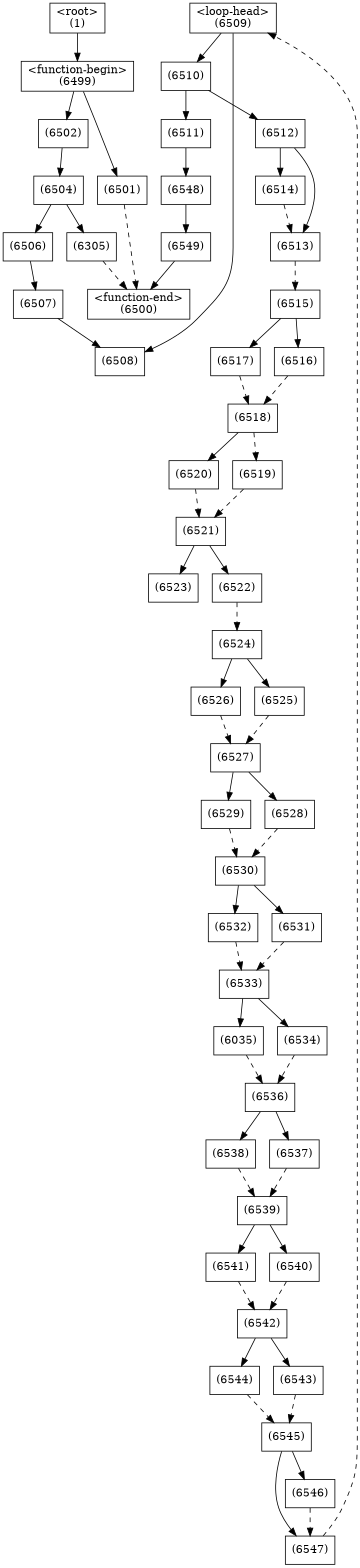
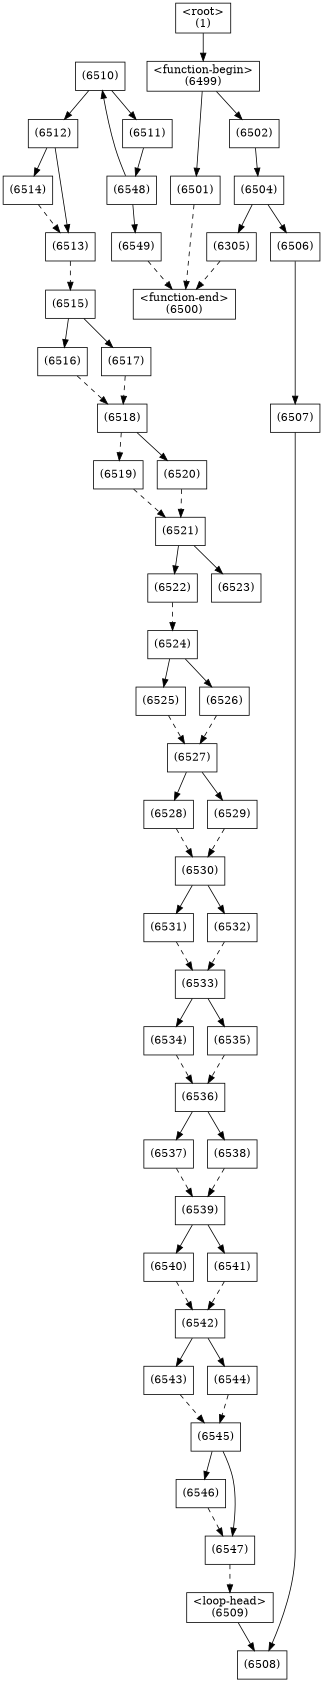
  digraph {
    node [shape=box]
    edge [style=solid]
    n1 [label="(6549)"]
    n2 [label="<function-end>\n(6500)"]
    n3 [label="(6548)"]
    n4 [label="(6511)"]
    n5 [label="(6547)"]
    n6 [label="<loop-head>\n(6509)"]
    n7 [label="(6510)"]
    n8 [label="(6508)"]
    n9 [label="(6546)"]
    n10 [label="(6545)"]
    n11 [label="(6544)"]
    n12 [label="(6543)"]
    n13 [label="(6542)"]
    n14 [label="(6541)"]
    n15 [label="(6540)"]
    n16 [label="(6539)"]
    n17 [label="(6538)"]
    n18 [label="(6537)"]
    n19 [label="(6536)"]
-   n20 [label="(6035)"]
+   n20 [label="(6535)"]
    n21 [label="(6534)"]
    n22 [label="(6533)"]
    n23 [label="(6532)"]
    n24 [label="(6531)"]
    n25 [label="(6530)"]
    n26 [label="(6529)"]
    n27 [label="(6528)"]
    n28 [label="(6527)"]
    n29 [label="(6526)"]
    n30 [label="(6525)"]
    n31 [label="(6524)"]
    n32 [label="(6523)"]
    n33 [label="(6522)"]
    n34 [label="(6521)"]
    n35 [label="(6520)"]
    n36 [label="(6519)"]
    n37 [label="(6518)"]
    n38 [label="(6517)"]
    n39 [label="(6516)"]
    n40 [label="(6515)"]
    n41 [label="(6514)"]
    n42 [label="(6513)"]
    n43 [label="(6512)"]
    n44 [label="(6507)"]
    n45 [label="(6506)"]
    n46 [label="(6504)"]
    n47 [label="(6305)"]
    n48 [label="(6502)"]
    n49 [label="<function-begin>\n(6499)"]
    n50 [label="(6501)"]
    n51 [label="<root>\n(1)"]
-   n1 -> n2
+   n1 -> n2 [style=dashed]
    n3 -> n1
    n4 -> n3
    n5 -> n6 [style=dashed]
-   n6 -> n7
+   n3 -> n7
    n6 -> n8
    n7 -> n4
    n7 -> n43
    n9 -> n5 [style=dashed]
    n10 -> n5
    n10 -> n9
    n11 -> n10 [style=dashed]
    n12 -> n10 [style=dashed]
    n13 -> n11
    n13 -> n12
    n14 -> n13 [style=dashed]
    n15 -> n13 [style=dashed]
    n16 -> n14
    n16 -> n15
    n17 -> n16 [style=dashed]
    n18 -> n16 [style=dashed]
    n19 -> n17
    n19 -> n18
    n20 -> n19 [style=dashed]
    n21 -> n19 [style=dashed]
    n22 -> n20
    n22 -> n21
    n23 -> n22 [style=dashed]
    n24 -> n22 [style=dashed]
    n25 -> n23
    n25 -> n24
    n26 -> n25 [style=dashed]
    n27 -> n25 [style=dashed]
    n28 -> n26
    n28 -> n27
    n29 -> n28 [style=dashed]
    n30 -> n28 [style=dashed]
    n31 -> n29
    n31 -> n30
    n33 -> n31 [style=dashed]
    n34 -> n32
    n34 -> n33
    n35 -> n34 [style=dashed]
    n36 -> n34 [style=dashed]
    n37 -> n35
    n37 -> n36 [style=dashed]
    n38 -> n37 [style=dashed]
    n39 -> n37 [style=dashed]
    n40 -> n38
    n40 -> n39
    n41 -> n42 [style=dashed]
    n42 -> n40 [style=dashed]
    n43 -> n41
    n43 -> n42
    n44 -> n8
    n45 -> n44
    n46 -> n45
    n46 -> n47
    n47 -> n2 [style=dashed]
    n48 -> n46
    n49 -> n48
    n49 -> n50
    n50 -> n2 [style=dashed]
    n51 -> n49
  }
